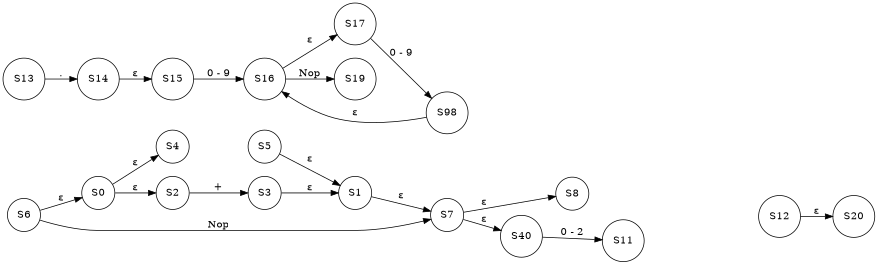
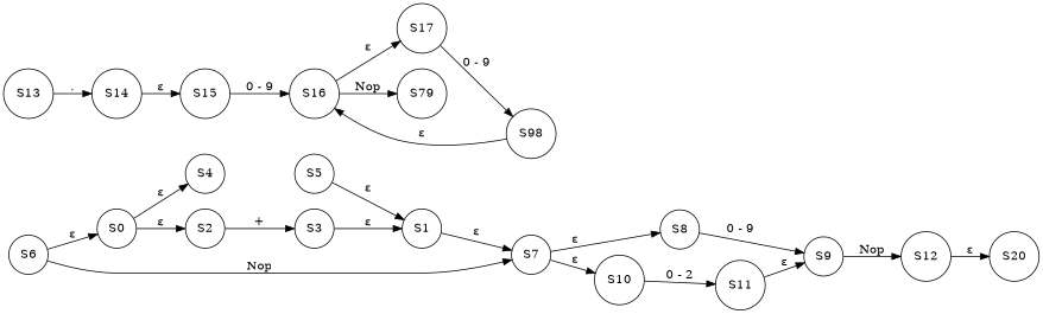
  digraph {
    rankdir=LR
    node [shape=circle]
    n1 [label=S0]
    n2 [label=S2]
    n3 [label=S4]
    n4 [label=S3]
    n5 [label=S1]
    n6 [label=S7]
    n7 [label=S8]
-   n8 [label=S40]
+   n8 [label=S10]
    n9 [label=S5]
    n10 [label=S6]
+   n11 [label=S9]
    n12 [label=S12]
    n13 [label=S11]
    n14 [label=S20]
    n15 [label=S13]
    n16 [label=S14]
    n17 [label=S15]
    n18 [label=S16]
    n19 [label=S17]
-   n20 [label=S19]
+   n20 [label=S79]
    n21 [label=S98]
    n1 -> n2 [label="ε"]
    n1 -> n3 [label="ε"]
    n2 -> n4 [label="+"]
    n4 -> n5 [label="ε"]
    n5 -> n6 [label="ε"]
    n6 -> n7 [label="ε"]
    n6 -> n8 [label="ε"]
+   n7 -> n11 [label="0 - 9"]
    n8 -> n13 [label="0 - 2"]
    n9 -> n5 [label="ε"]
    n10 -> n1 [label="ε"]
    n10 -> n6 [label=Nop]
+   n11 -> n12 [label=Nop]
    n12 -> n14 [label="ε"]
+   n13 -> n11 [label="ε"]
    n15 -> n16 [label="."]
    n16 -> n17 [label="ε"]
    n17 -> n18 [label="0 - 9"]
    n18 -> n19 [label="ε"]
    n18 -> n20 [label=Nop]
    n19 -> n21 [label="0 - 9"]
    n21 -> n18 [label="ε"]
  }
